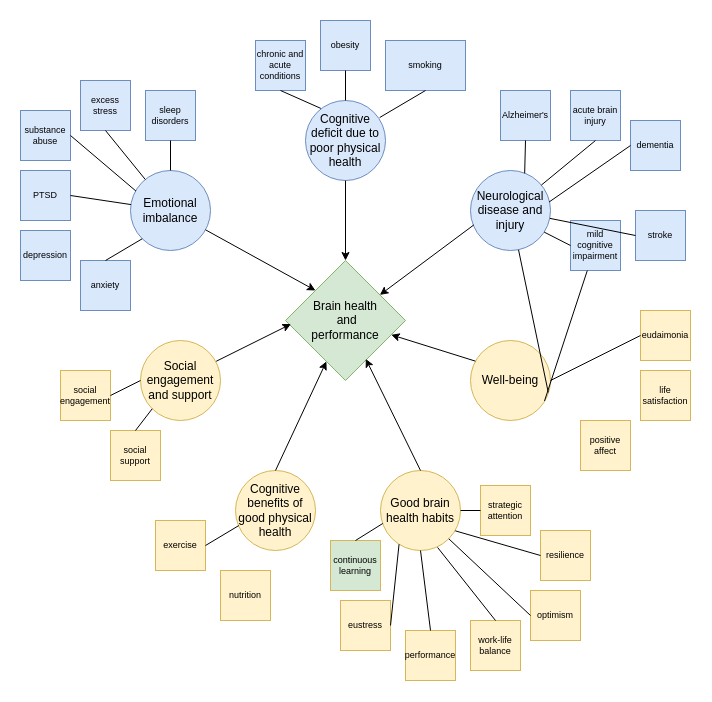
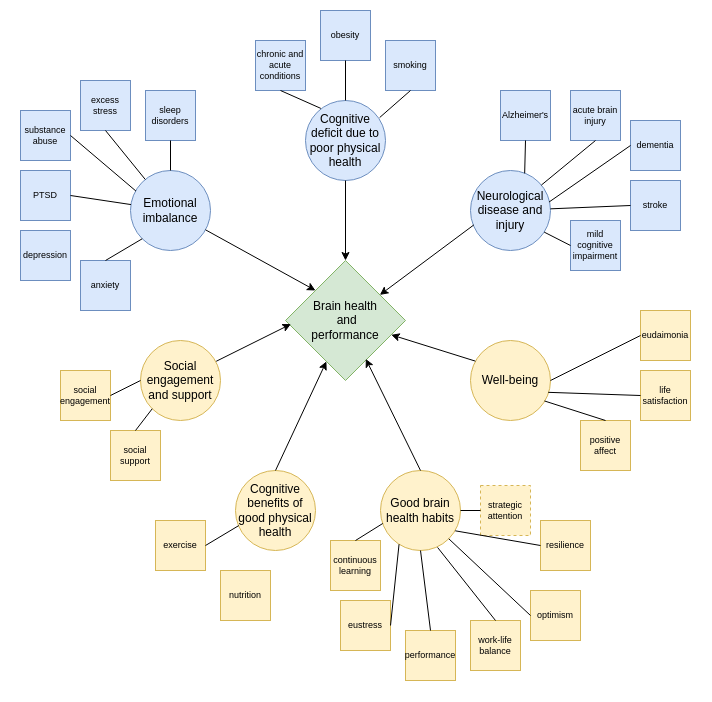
  <mxCell id="0" />
  <mxCell id="1" parent="0" />
  <mxCell id="2" value="Emotional imbalance" style="ellipse;whiteSpace=wrap;html=1;aspect=fixed;fillColor=#dae8fc;strokeColor=#6c8ebf;" vertex="1" parent="1"><mxGeometry x="130" y="170" width="80" height="80" as="geometry" /></mxCell>
  <mxCell id="3" value="Neurological disease and injury" style="ellipse;whiteSpace=wrap;html=1;aspect=fixed;fillColor=#dae8fc;strokeColor=#6c8ebf;" vertex="1" parent="1"><mxGeometry x="470" y="170" width="80" height="80" as="geometry" /></mxCell>
  <mxCell id="4" value="Cognitive deficit due to poor physical health" style="ellipse;whiteSpace=wrap;html=1;aspect=fixed;fillColor=#dae8fc;strokeColor=#6c8ebf;" vertex="1" parent="1"><mxGeometry x="305" y="100" width="80" height="80" as="geometry" /></mxCell>
  <mxCell id="5" value="Well-being" style="ellipse;whiteSpace=wrap;html=1;aspect=fixed;fillColor=#fff2cc;strokeColor=#d6b656;" vertex="1" parent="1"><mxGeometry x="470" y="340" width="80" height="80" as="geometry" /></mxCell>
  <mxCell id="6" value="Social engagement and support" style="ellipse;whiteSpace=wrap;html=1;aspect=fixed;fillColor=#fff2cc;strokeColor=#d6b656;" vertex="1" parent="1"><mxGeometry x="140" y="340" width="80" height="80" as="geometry" /></mxCell>
  <mxCell id="7" value="Cognitive benefits of good physical health" style="ellipse;whiteSpace=wrap;html=1;aspect=fixed;fillColor=#fff2cc;strokeColor=#d6b656;" vertex="1" parent="1"><mxGeometry x="235" y="470" width="80" height="80" as="geometry" /></mxCell>
  <mxCell id="8" value="Good brain health habits" style="ellipse;whiteSpace=wrap;html=1;aspect=fixed;fillColor=#fff2cc;strokeColor=#d6b656;" vertex="1" parent="1"><mxGeometry x="380" y="470" width="80" height="80" as="geometry" /></mxCell>
  <mxCell id="9" value="dementia" style="whiteSpace=wrap;html=1;aspect=fixed;fontSize=9;fillColor=#dae8fc;strokeColor=#6c8ebf;" vertex="1" parent="1"><mxGeometry x="630" y="120" width="50" height="50" as="geometry" /></mxCell>
  <mxCell id="10" value="mild cognitive impairment" style="whiteSpace=wrap;html=1;aspect=fixed;fontSize=9;fillColor=#dae8fc;strokeColor=#6c8ebf;" vertex="1" parent="1"><mxGeometry x="570" y="220" width="50" height="50" as="geometry" /></mxCell>
  <mxCell id="11" value="Alzheimer's" style="whiteSpace=wrap;html=1;aspect=fixed;fontSize=9;fillColor=#dae8fc;strokeColor=#6c8ebf;" vertex="1" parent="1"><mxGeometry x="500" y="90" width="50" height="50" as="geometry" /></mxCell>
  <mxCell id="12" value="acute brain injury" style="whiteSpace=wrap;html=1;aspect=fixed;fontSize=9;direction=south;fillColor=#dae8fc;strokeColor=#6c8ebf;" vertex="1" parent="1"><mxGeometry x="570" y="90" width="50" height="50" as="geometry" /></mxCell>
- <mxCell id="13" value="stroke" style="whiteSpace=wrap;html=1;aspect=fixed;fontSize=9;fillColor=#dae8fc;strokeColor=#6c8ebf;" vertex="1" parent="1"><mxGeometry x="635" y="210" width="50" height="50" as="geometry" /></mxCell>
+ <mxCell id="13" value="stroke" style="whiteSpace=wrap;html=1;aspect=fixed;fontSize=9;fillColor=#dae8fc;strokeColor=#6c8ebf;" vertex="1" parent="1"><mxGeometry x="630" y="180" width="50" height="50" as="geometry" /></mxCell>
  <mxCell id="14" value="" style="endArrow=none;html=1;rounded=0;entryX=0.5;entryY=1;entryDx=0;entryDy=0;exitX=0.677;exitY=0.036;exitDx=0;exitDy=0;exitPerimeter=0;" edge="1" parent="1" source="3" target="11"><mxGeometry width="50" height="50" relative="1" as="geometry"><mxPoint x="485" y="190" as="sourcePoint" /><mxPoint x="340" y="350" as="targetPoint" /></mxGeometry></mxCell>
  <mxCell id="15" value="" style="endArrow=none;html=1;rounded=0;entryX=1;entryY=0.5;entryDx=0;entryDy=0;" edge="1" parent="1" source="3" target="12"><mxGeometry width="50" height="50" relative="1" as="geometry"><mxPoint x="544.78" y="203" as="sourcePoint" /><mxPoint x="544.78" y="170" as="targetPoint" /></mxGeometry></mxCell>
  <mxCell id="16" value="" style="endArrow=none;html=1;rounded=0;entryX=0;entryY=0.5;entryDx=0;entryDy=0;exitX=0.981;exitY=0.395;exitDx=0;exitDy=0;exitPerimeter=0;" edge="1" parent="1" source="3" target="9"><mxGeometry width="50" height="50" relative="1" as="geometry"><mxPoint x="510" y="220" as="sourcePoint" /><mxPoint x="505" y="180" as="targetPoint" /></mxGeometry></mxCell>
  <mxCell id="17" value="" style="endArrow=none;html=1;rounded=0;entryX=0;entryY=0.5;entryDx=0;entryDy=0;" edge="1" parent="1" source="3" target="13"><mxGeometry width="50" height="50" relative="1" as="geometry"><mxPoint x="510" y="240" as="sourcePoint" /><mxPoint x="515" y="190" as="targetPoint" /></mxGeometry></mxCell>
  <mxCell id="18" value="" style="endArrow=none;html=1;rounded=0;entryX=0;entryY=0.5;entryDx=0;entryDy=0;exitX=0.921;exitY=0.77;exitDx=0;exitDy=0;exitPerimeter=0;" edge="1" parent="1" source="3" target="10"><mxGeometry width="50" height="50" relative="1" as="geometry"><mxPoint x="525" y="233" as="sourcePoint" /><mxPoint x="525" y="200" as="targetPoint" /></mxGeometry></mxCell>
  <mxCell id="19" value="chronic and acute conditions" style="whiteSpace=wrap;html=1;aspect=fixed;fontSize=9;fillColor=#dae8fc;strokeColor=#6c8ebf;" vertex="1" parent="1"><mxGeometry x="255" y="40" width="50" height="50" as="geometry" /></mxCell>
- <mxCell id="20" value="obesity" style="whiteSpace=wrap;html=1;aspect=fixed;fontSize=9;fillColor=#dae8fc;strokeColor=#6c8ebf;" vertex="1" parent="1"><mxGeometry x="320" y="20" width="50" height="50" as="geometry" /></mxCell>
- <mxCell id="21" value="smoking" style="whiteSpace=wrap;html=1;aspect=fixed;fontSize=9;fillColor=#dae8fc;strokeColor=#6c8ebf;" vertex="1" parent="1"><mxGeometry x="385" y="40" width="80" height="50" as="geometry" /></mxCell>
+ <mxCell id="20" value="obesity" style="whiteSpace=wrap;html=1;aspect=fixed;fontSize=9;fillColor=#dae8fc;strokeColor=#6c8ebf;" vertex="1" parent="1"><mxGeometry x="320" y="10" width="50" height="50" as="geometry" /></mxCell>
+ <mxCell id="21" value="smoking" style="whiteSpace=wrap;html=1;aspect=fixed;fontSize=9;fillColor=#dae8fc;strokeColor=#6c8ebf;" vertex="1" parent="1"><mxGeometry x="385" y="40" width="50" height="50" as="geometry" /></mxCell>
  <mxCell id="22" value="" style="endArrow=none;html=1;rounded=0;entryX=0.5;entryY=1;entryDx=0;entryDy=0;exitX=0.192;exitY=0.099;exitDx=0;exitDy=0;exitPerimeter=0;" edge="1" parent="1" source="4" target="19"><mxGeometry width="50" height="50" relative="1" as="geometry"><mxPoint x="494" y="203" as="sourcePoint" /><mxPoint x="495" y="170" as="targetPoint" /></mxGeometry></mxCell>
  <mxCell id="23" value="" style="endArrow=none;html=1;rounded=0;entryX=0.5;entryY=1;entryDx=0;entryDy=0;exitX=0.5;exitY=0;exitDx=0;exitDy=0;" edge="1" parent="1" source="4" target="20"><mxGeometry width="50" height="50" relative="1" as="geometry"><mxPoint x="504" y="213" as="sourcePoint" /><mxPoint x="505" y="180" as="targetPoint" /></mxGeometry></mxCell>
  <mxCell id="24" value="" style="endArrow=none;html=1;rounded=0;entryX=0.5;entryY=1;entryDx=0;entryDy=0;exitX=0.927;exitY=0.213;exitDx=0;exitDy=0;exitPerimeter=0;" edge="1" parent="1" source="4" target="21"><mxGeometry width="50" height="50" relative="1" as="geometry"><mxPoint x="350" y="160" as="sourcePoint" /><mxPoint x="350" y="130" as="targetPoint" /></mxGeometry></mxCell>
  <mxCell id="25" value="anxiety" style="whiteSpace=wrap;html=1;aspect=fixed;fontSize=9;fillColor=#dae8fc;strokeColor=#6c8ebf;" vertex="1" parent="1"><mxGeometry x="80" y="260" width="50" height="50" as="geometry" /></mxCell>
  <mxCell id="26" value="depression" style="whiteSpace=wrap;html=1;aspect=fixed;fontSize=9;fillColor=#dae8fc;strokeColor=#6c8ebf;" vertex="1" parent="1"><mxGeometry x="20" y="230" width="50" height="50" as="geometry" /></mxCell>
  <mxCell id="27" value="PTSD" style="whiteSpace=wrap;html=1;aspect=fixed;fontSize=9;fillColor=#dae8fc;strokeColor=#6c8ebf;" vertex="1" parent="1"><mxGeometry x="20" y="170" width="50" height="50" as="geometry" /></mxCell>
  <mxCell id="28" value="excess stress" style="whiteSpace=wrap;html=1;aspect=fixed;fontSize=9;fillColor=#dae8fc;strokeColor=#6c8ebf;" vertex="1" parent="1"><mxGeometry x="80" y="80" width="50" height="50" as="geometry" /></mxCell>
  <mxCell id="29" value="sleep disorders" style="whiteSpace=wrap;html=1;aspect=fixed;fontSize=9;fillColor=#dae8fc;strokeColor=#6c8ebf;" vertex="1" parent="1"><mxGeometry x="145" y="90" width="50" height="50" as="geometry" /></mxCell>
  <mxCell id="30" value="substance abuse" style="whiteSpace=wrap;html=1;aspect=fixed;fontSize=9;fillColor=#dae8fc;strokeColor=#6c8ebf;" vertex="1" parent="1"><mxGeometry x="20" y="110" width="50" height="50" as="geometry" /></mxCell>
  <mxCell id="31" value="" style="endArrow=none;html=1;rounded=0;entryX=0.5;entryY=1;entryDx=0;entryDy=0;exitX=0.5;exitY=0;exitDx=0;exitDy=0;" edge="1" parent="1" source="2" target="29"><mxGeometry width="50" height="50" relative="1" as="geometry"><mxPoint x="325" y="168" as="sourcePoint" /><mxPoint x="285" y="150" as="targetPoint" /></mxGeometry></mxCell>
  <mxCell id="32" value="" style="endArrow=none;html=1;rounded=0;entryX=0.5;entryY=1;entryDx=0;entryDy=0;" edge="1" parent="1" source="2" target="28"><mxGeometry width="50" height="50" relative="1" as="geometry"><mxPoint x="335" y="178" as="sourcePoint" /><mxPoint x="295" y="160" as="targetPoint" /></mxGeometry></mxCell>
  <mxCell id="33" value="" style="endArrow=none;html=1;rounded=0;entryX=1;entryY=0.5;entryDx=0;entryDy=0;exitX=0.068;exitY=0.257;exitDx=0;exitDy=0;exitPerimeter=0;" edge="1" parent="1" source="2" target="30"><mxGeometry width="50" height="50" relative="1" as="geometry"><mxPoint x="170" y="210" as="sourcePoint" /><mxPoint x="155" y="160" as="targetPoint" /></mxGeometry></mxCell>
  <mxCell id="34" value="" style="endArrow=none;html=1;rounded=0;entryX=1;entryY=0.5;entryDx=0;entryDy=0;" edge="1" parent="1" source="2" target="27"><mxGeometry width="50" height="50" relative="1" as="geometry"><mxPoint x="170" y="219" as="sourcePoint" /><mxPoint x="165" y="170" as="targetPoint" /></mxGeometry></mxCell>
  <mxCell id="35" value="" style="endArrow=none;html=1;rounded=0;entryX=0.5;entryY=0;entryDx=0;entryDy=0;exitX=0;exitY=1;exitDx=0;exitDy=0;" edge="1" parent="1" source="2" target="25"><mxGeometry width="50" height="50" relative="1" as="geometry"><mxPoint x="196" y="231" as="sourcePoint" /><mxPoint x="130" y="175" as="targetPoint" /></mxGeometry></mxCell>
  <mxCell id="36" value="Brain health&lt;br&gt;&amp;nbsp;and &lt;br&gt;performance" style="rhombus;whiteSpace=wrap;html=1;fillColor=#d5e8d4;strokeColor=#82b366;" vertex="1" parent="1"><mxGeometry x="285" y="260" width="120" height="120" as="geometry" /></mxCell>
  <mxCell id="37" value="social engagement" style="whiteSpace=wrap;html=1;aspect=fixed;fontSize=9;fillColor=#fff2cc;strokeColor=#d6b656;" vertex="1" parent="1"><mxGeometry x="60" y="370" width="50" height="50" as="geometry" /></mxCell>
  <mxCell id="38" value="social support" style="whiteSpace=wrap;html=1;aspect=fixed;fontSize=9;fillColor=#fff2cc;strokeColor=#d6b656;" vertex="1" parent="1"><mxGeometry x="110" y="430" width="50" height="50" as="geometry" /></mxCell>
  <mxCell id="39" value="exercise" style="whiteSpace=wrap;html=1;aspect=fixed;fontSize=9;fillColor=#fff2cc;strokeColor=#d6b656;" vertex="1" parent="1"><mxGeometry x="155" y="520" width="50" height="50" as="geometry" /></mxCell>
  <mxCell id="40" value="nutrition" style="whiteSpace=wrap;html=1;aspect=fixed;fontSize=9;fillColor=#fff2cc;strokeColor=#d6b656;" vertex="1" parent="1"><mxGeometry x="220" y="570" width="50" height="50" as="geometry" /></mxCell>
- <mxCell id="41" value="continuous learning" style="whiteSpace=wrap;html=1;aspect=fixed;fontSize=9;fillColor=#d5e8d4;strokeColor=#d6b656;" vertex="1" parent="1"><mxGeometry x="330" y="540" width="50" height="50" as="geometry" /></mxCell>
+ <mxCell id="41" value="continuous learning" style="whiteSpace=wrap;html=1;aspect=fixed;fontSize=9;fillColor=#fff2cc;strokeColor=#d6b656;" vertex="1" parent="1"><mxGeometry x="330" y="540" width="50" height="50" as="geometry" /></mxCell>
  <mxCell id="42" value="eustress" style="whiteSpace=wrap;html=1;aspect=fixed;fontSize=9;fillColor=#fff2cc;strokeColor=#d6b656;" vertex="1" parent="1"><mxGeometry x="340" y="600" width="50" height="50" as="geometry" /></mxCell>
  <mxCell id="43" value="performance" style="whiteSpace=wrap;html=1;aspect=fixed;fontSize=9;fillColor=#fff2cc;strokeColor=#d6b656;" vertex="1" parent="1"><mxGeometry x="405" y="630" width="50" height="50" as="geometry" /></mxCell>
  <mxCell id="44" value="optimism" style="whiteSpace=wrap;html=1;aspect=fixed;fontSize=9;fillColor=#fff2cc;strokeColor=#d6b656;" vertex="1" parent="1"><mxGeometry x="530" y="590" width="50" height="50" as="geometry" /></mxCell>
- <mxCell id="45" value="resilience" style="whiteSpace=wrap;html=1;aspect=fixed;fontSize=9;fillColor=#fff2cc;strokeColor=#d6b656;" vertex="1" parent="1"><mxGeometry x="540" y="530" width="50" height="50" as="geometry" /></mxCell>
- <mxCell id="46" value="strategic attention" style="whiteSpace=wrap;html=1;aspect=fixed;fontSize=9;fillColor=#fff2cc;strokeColor=#d6b656;" vertex="1" parent="1"><mxGeometry x="480" y="485" width="50" height="50" as="geometry" /></mxCell>
+ <mxCell id="45" value="resilience" style="whiteSpace=wrap;html=1;aspect=fixed;fontSize=9;fillColor=#fff2cc;strokeColor=#d6b656;" vertex="1" parent="1"><mxGeometry x="540" y="520" width="50" height="50" as="geometry" /></mxCell>
+ <mxCell id="46" value="strategic attention" style="whiteSpace=wrap;html=1;aspect=fixed;fontSize=9;fillColor=#fff2cc;strokeColor=#d6b656;dashed=1;" vertex="1" parent="1"><mxGeometry x="480" y="485" width="50" height="50" as="geometry" /></mxCell>
  <mxCell id="47" value="work-life balance" style="whiteSpace=wrap;html=1;aspect=fixed;fontSize=9;fillColor=#fff2cc;strokeColor=#d6b656;" vertex="1" parent="1"><mxGeometry x="470" y="620" width="50" height="50" as="geometry" /></mxCell>
  <mxCell id="48" value="eudaimonia" style="whiteSpace=wrap;html=1;aspect=fixed;fontSize=9;fillColor=#fff2cc;strokeColor=#d6b656;" vertex="1" parent="1"><mxGeometry x="640" y="310" width="50" height="50" as="geometry" /></mxCell>
  <mxCell id="49" value="life satisfaction" style="whiteSpace=wrap;html=1;aspect=fixed;fontSize=9;fillColor=#fff2cc;strokeColor=#d6b656;" vertex="1" parent="1"><mxGeometry x="640" y="370" width="50" height="50" as="geometry" /></mxCell>
  <mxCell id="50" value="positive affect" style="whiteSpace=wrap;html=1;aspect=fixed;fontSize=9;fillColor=#fff2cc;strokeColor=#d6b656;" vertex="1" parent="1"><mxGeometry x="580" y="420" width="50" height="50" as="geometry" /></mxCell>
  <mxCell id="51" value="" style="endArrow=none;html=1;rounded=0;entryX=1;entryY=0.5;entryDx=0;entryDy=0;exitX=0;exitY=0.5;exitDx=0;exitDy=0;" edge="1" parent="1" source="6" target="37"><mxGeometry width="50" height="50" relative="1" as="geometry"><mxPoint x="162" y="298" as="sourcePoint" /><mxPoint x="125" y="320" as="targetPoint" /></mxGeometry></mxCell>
  <mxCell id="52" value="" style="endArrow=none;html=1;rounded=0;entryX=0.5;entryY=0;entryDx=0;entryDy=0;exitX=0;exitY=1;exitDx=0;exitDy=0;" edge="1" parent="1" source="6" target="38"><mxGeometry width="50" height="50" relative="1" as="geometry"><mxPoint x="180" y="360" as="sourcePoint" /><mxPoint x="150" y="375" as="targetPoint" /></mxGeometry></mxCell>
  <mxCell id="53" value="" style="endArrow=none;html=1;rounded=0;entryX=1;entryY=0.5;entryDx=0;entryDy=0;exitX=0.042;exitY=0.688;exitDx=0;exitDy=0;exitPerimeter=0;" edge="1" parent="1" source="7" target="39"><mxGeometry width="50" height="50" relative="1" as="geometry"><mxPoint x="190" y="370" as="sourcePoint" /><mxPoint x="160" y="385" as="targetPoint" /></mxGeometry></mxCell>
  <mxCell id="54" value="" style="endArrow=none;html=1;rounded=0;entryX=0.5;entryY=0;entryDx=0;entryDy=0;exitX=0.029;exitY=0.662;exitDx=0;exitDy=0;exitPerimeter=0;" edge="1" parent="1" source="8" target="41"><mxGeometry width="50" height="50" relative="1" as="geometry"><mxPoint x="273" y="485" as="sourcePoint" /><mxPoint x="240" y="505" as="targetPoint" /></mxGeometry></mxCell>
  <mxCell id="55" value="" style="endArrow=none;html=1;rounded=0;entryX=1;entryY=0.5;entryDx=0;entryDy=0;exitX=0.232;exitY=0.922;exitDx=0;exitDy=0;exitPerimeter=0;" edge="1" parent="1" source="8" target="42"><mxGeometry width="50" height="50" relative="1" as="geometry"><mxPoint x="400" y="500" as="sourcePoint" /><mxPoint x="250" y="515" as="targetPoint" /></mxGeometry></mxCell>
  <mxCell id="56" value="" style="endArrow=none;html=1;rounded=0;entryX=0.5;entryY=0;entryDx=0;entryDy=0;exitX=0.5;exitY=1;exitDx=0;exitDy=0;" edge="1" parent="1" source="8" target="43"><mxGeometry width="50" height="50" relative="1" as="geometry"><mxPoint x="409" y="494" as="sourcePoint" /><mxPoint x="400" y="575" as="targetPoint" /></mxGeometry></mxCell>
  <mxCell id="57" value="" style="endArrow=none;html=1;rounded=0;entryX=0.5;entryY=0;entryDx=0;entryDy=0;exitX=0.713;exitY=0.961;exitDx=0;exitDy=0;exitPerimeter=0;" edge="1" parent="1" source="8" target="47"><mxGeometry width="50" height="50" relative="1" as="geometry"><mxPoint x="430" y="500" as="sourcePoint" /><mxPoint x="440" y="580" as="targetPoint" /></mxGeometry></mxCell>
  <mxCell id="58" value="" style="endArrow=none;html=1;rounded=0;entryX=0;entryY=0.5;entryDx=0;entryDy=0;exitX=1;exitY=1;exitDx=0;exitDy=0;" edge="1" parent="1" source="8" target="44"><mxGeometry width="50" height="50" relative="1" as="geometry"><mxPoint x="447" y="497" as="sourcePoint" /><mxPoint x="505" y="570" as="targetPoint" /></mxGeometry></mxCell>
  <mxCell id="59" value="" style="endArrow=none;html=1;rounded=0;entryX=0;entryY=0.5;entryDx=0;entryDy=0;exitX=0.934;exitY=0.754;exitDx=0;exitDy=0;exitPerimeter=0;" edge="1" parent="1" source="8" target="45"><mxGeometry width="50" height="50" relative="1" as="geometry"><mxPoint x="458" y="488" as="sourcePoint" /><mxPoint x="540" y="555" as="targetPoint" /></mxGeometry></mxCell>
  <mxCell id="60" value="" style="endArrow=none;html=1;rounded=0;entryX=0;entryY=0.5;entryDx=0;entryDy=0;exitX=1;exitY=0.5;exitDx=0;exitDy=0;" edge="1" parent="1" source="8" target="46"><mxGeometry width="50" height="50" relative="1" as="geometry"><mxPoint x="465" y="480" as="sourcePoint" /><mxPoint x="550" y="505" as="targetPoint" /></mxGeometry></mxCell>
  <mxCell id="61" value="" style="endArrow=none;html=1;rounded=0;entryX=0;entryY=0.5;entryDx=0;entryDy=0;exitX=1;exitY=0.5;exitDx=0;exitDy=0;" edge="1" parent="1" source="5" target="48"><mxGeometry width="50" height="50" relative="1" as="geometry"><mxPoint x="475" y="490" as="sourcePoint" /><mxPoint x="560" y="515" as="targetPoint" /></mxGeometry></mxCell>
- <mxCell id="62" value="" style="endArrow=none;html=1;rounded=0;exitX=0.972;exitY=0.648;exitDx=0;exitDy=0;exitPerimeter=0;" edge="1" parent="1" source="5" target="3"><mxGeometry width="50" height="50" relative="1" as="geometry"><mxPoint x="520" y="360" as="sourcePoint" /><mxPoint x="590" y="370" as="targetPoint" /></mxGeometry></mxCell>
- <mxCell id="63" value="" style="endArrow=none;html=1;rounded=0;exitX=0.925;exitY=0.756;exitDx=0;exitDy=0;exitPerimeter=0;" edge="1" parent="1" source="5" target="10"><mxGeometry width="50" height="50" relative="1" as="geometry"><mxPoint x="518" y="372" as="sourcePoint" /><mxPoint x="610" y="385" as="targetPoint" /></mxGeometry></mxCell>
+ <mxCell id="62" value="" style="endArrow=none;html=1;rounded=0;exitX=0.972;exitY=0.648;exitDx=0;exitDy=0;entryX=0;entryY=0.5;entryDx=0;entryDy=0;exitPerimeter=0;" edge="1" parent="1" source="5" target="49"><mxGeometry width="50" height="50" relative="1" as="geometry"><mxPoint x="520" y="360" as="sourcePoint" /><mxPoint x="590" y="370" as="targetPoint" /></mxGeometry></mxCell>
+ <mxCell id="63" value="" style="endArrow=none;html=1;rounded=0;exitX=0.925;exitY=0.756;exitDx=0;exitDy=0;entryX=0.5;entryY=0;entryDx=0;entryDy=0;exitPerimeter=0;" edge="1" parent="1" source="5" target="50"><mxGeometry width="50" height="50" relative="1" as="geometry"><mxPoint x="518" y="372" as="sourcePoint" /><mxPoint x="610" y="385" as="targetPoint" /></mxGeometry></mxCell>
  <mxCell id="64" value="" style="endArrow=classic;html=1;rounded=0;exitX=0.5;exitY=1;exitDx=0;exitDy=0;entryX=0.5;entryY=0;entryDx=0;entryDy=0;" edge="1" parent="1" source="4" target="36"><mxGeometry width="50" height="50" relative="1" as="geometry"><mxPoint x="320" y="320" as="sourcePoint" /><mxPoint x="370" y="270" as="targetPoint" /></mxGeometry></mxCell>
  <mxCell id="65" value="" style="endArrow=classic;html=1;rounded=0;exitX=0.042;exitY=0.68;exitDx=0;exitDy=0;exitPerimeter=0;" edge="1" parent="1" source="3" target="36"><mxGeometry width="50" height="50" relative="1" as="geometry"><mxPoint x="355" y="190" as="sourcePoint" /><mxPoint x="355" y="270" as="targetPoint" /></mxGeometry></mxCell>
  <mxCell id="66" value="" style="endArrow=classic;html=1;rounded=0;exitX=0.061;exitY=0.258;exitDx=0;exitDy=0;exitPerimeter=0;" edge="1" parent="1" source="5" target="36"><mxGeometry width="50" height="50" relative="1" as="geometry"><mxPoint x="483" y="234" as="sourcePoint" /><mxPoint x="389" y="304" as="targetPoint" /></mxGeometry></mxCell>
  <mxCell id="67" value="" style="endArrow=classic;html=1;rounded=0;exitX=0.5;exitY=0;exitDx=0;exitDy=0;entryX=0.669;entryY=0.82;entryDx=0;entryDy=0;entryPerimeter=0;" edge="1" parent="1" source="8" target="36"><mxGeometry width="50" height="50" relative="1" as="geometry"><mxPoint x="485" y="371" as="sourcePoint" /><mxPoint x="401" y="344" as="targetPoint" /></mxGeometry></mxCell>
  <mxCell id="68" value="" style="endArrow=classic;html=1;rounded=0;exitX=0.5;exitY=0;exitDx=0;exitDy=0;" edge="1" parent="1" source="7" target="36"><mxGeometry width="50" height="50" relative="1" as="geometry"><mxPoint x="430" y="480" as="sourcePoint" /><mxPoint x="375" y="368" as="targetPoint" /></mxGeometry></mxCell>
  <mxCell id="69" value="" style="endArrow=classic;html=1;rounded=0;entryX=0.045;entryY=0.53;entryDx=0;entryDy=0;entryPerimeter=0;exitX=0.946;exitY=0.26;exitDx=0;exitDy=0;exitPerimeter=0;" edge="1" parent="1" source="6" target="36"><mxGeometry width="50" height="50" relative="1" as="geometry"><mxPoint x="220" y="360" as="sourcePoint" /><mxPoint x="336" y="371" as="targetPoint" /></mxGeometry></mxCell>
  <mxCell id="70" value="" style="endArrow=classic;html=1;rounded=0;entryX=0;entryY=0;entryDx=0;entryDy=0;" edge="1" parent="1" source="2" target="36"><mxGeometry width="50" height="50" relative="1" as="geometry"><mxPoint x="226" y="371" as="sourcePoint" /><mxPoint x="300" y="334" as="targetPoint" /></mxGeometry></mxCell>
